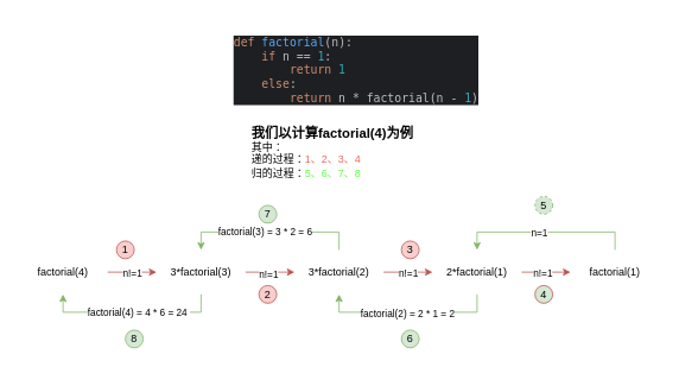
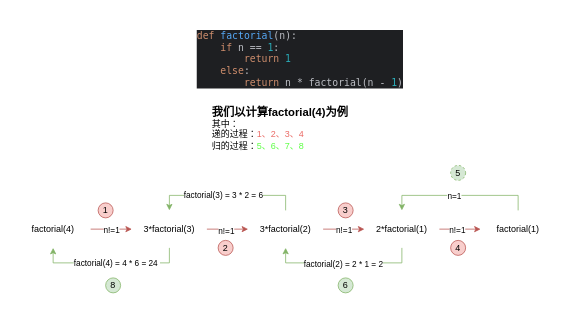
  <mxCell id="0" />
  <mxCell id="1" parent="0" />
  <mxCell id="2" value="&lt;div style=&quot;background-color: rgb(30, 31, 34);&quot;&gt;&lt;pre style=&quot;font-family: &amp;quot;JetBrains Mono&amp;quot;, monospace; font-size: 9.8pt;&quot;&gt;&lt;span style=&quot;color: rgb(207, 142, 109);&quot;&gt;def &lt;/span&gt;&lt;span style=&quot;color: rgb(86, 168, 245);&quot;&gt;factorial&lt;/span&gt;&lt;font color=&quot;#bcbec4&quot;&gt;(n):&lt;br&gt;    &lt;/font&gt;&lt;span style=&quot;color: rgb(207, 142, 109);&quot;&gt;if &lt;/span&gt;&lt;font color=&quot;#bcbec4&quot;&gt;n == &lt;/font&gt;&lt;font color=&quot;#2aacb8&quot;&gt;1&lt;/font&gt;&lt;font color=&quot;#bcbec4&quot;&gt;:&lt;br&gt;        &lt;/font&gt;&lt;span style=&quot;color: rgb(207, 142, 109);&quot;&gt;return &lt;/span&gt;&lt;span style=&quot;color: rgb(42, 172, 184);&quot;&gt;1&lt;br&gt;&lt;/span&gt;&lt;span style=&quot;color: rgb(42, 172, 184);&quot;&gt;    &lt;/span&gt;&lt;span style=&quot;color: rgb(207, 142, 109);&quot;&gt;else&lt;/span&gt;&lt;font color=&quot;#bcbec4&quot;&gt;:&lt;br&gt;        &lt;/font&gt;&lt;span style=&quot;color: rgb(207, 142, 109);&quot;&gt;return &lt;/span&gt;&lt;font color=&quot;#bcbec4&quot;&gt;n * factorial(n - &lt;/font&gt;&lt;span style=&quot;color: rgb(42, 172, 184);&quot;&gt;1&lt;/span&gt;&lt;font color=&quot;#bcbec4&quot;&gt;)&lt;/font&gt;&lt;/pre&gt;&lt;/div&gt;" style="text;whiteSpace=wrap;html=1;" vertex="1" parent="1"><mxGeometry x="260" y="20" width="260" height="130" as="geometry" /></mxCell>
  <mxCell id="3" style="edgeStyle=orthogonalEdgeStyle;rounded=0;orthogonalLoop=1;jettySize=auto;html=1;exitX=1;exitY=0.5;exitDx=0;exitDy=0;fillColor=#f8cecc;strokeColor=#b85450;" edge="1" parent="1" source="5" target="10"><mxGeometry relative="1" as="geometry" /></mxCell>
  <mxCell id="4" value="n!=1" style="edgeLabel;html=1;align=center;verticalAlign=middle;resizable=0;points=[];" vertex="1" connectable="0" parent="3"><mxGeometry x="-0.002" relative="1" as="geometry"><mxPoint as="offset" /></mxGeometry></mxCell>
  <mxCell id="5" value="factorial(4)" style="text;html=1;align=center;verticalAlign=middle;whiteSpace=wrap;rounded=0;" vertex="1" parent="1"><mxGeometry x="20" y="280" width="100" height="50" as="geometry" /></mxCell>
  <mxCell id="6" style="edgeStyle=orthogonalEdgeStyle;rounded=0;orthogonalLoop=1;jettySize=auto;html=1;exitX=1;exitY=0.5;exitDx=0;exitDy=0;fillColor=#f8cecc;strokeColor=#b85450;" edge="1" parent="1" source="10" target="15"><mxGeometry relative="1" as="geometry" /></mxCell>
  <mxCell id="7" value="n!=1" style="edgeLabel;html=1;align=center;verticalAlign=middle;resizable=0;points=[];" vertex="1" connectable="0" parent="6"><mxGeometry x="-0.093" y="-2" relative="1" as="geometry"><mxPoint as="offset" /></mxGeometry></mxCell>
  <mxCell id="8" style="edgeStyle=orthogonalEdgeStyle;rounded=0;orthogonalLoop=1;jettySize=auto;html=1;exitX=0.5;exitY=1;exitDx=0;exitDy=0;entryX=0.5;entryY=1;entryDx=0;entryDy=0;fillColor=#d5e8d4;strokeColor=#82b366;" edge="1" parent="1" source="10" target="5"><mxGeometry relative="1" as="geometry" /></mxCell>
  <mxCell id="9" value="factorial(4) = 4 * 6 = 24&amp;nbsp;" style="edgeLabel;html=1;align=center;verticalAlign=middle;resizable=0;points=[];" vertex="1" connectable="0" parent="8"><mxGeometry x="-0.068" relative="1" as="geometry"><mxPoint as="offset" /></mxGeometry></mxCell>
  <mxCell id="10" value="3*factorial(3)" style="text;html=1;align=center;verticalAlign=middle;whiteSpace=wrap;rounded=0;" vertex="1" parent="1"><mxGeometry x="175" y="280" width="100" height="50" as="geometry" /></mxCell>
  <mxCell id="11" style="edgeStyle=orthogonalEdgeStyle;rounded=0;orthogonalLoop=1;jettySize=auto;html=1;exitX=1;exitY=0.5;exitDx=0;exitDy=0;fillColor=#f8cecc;strokeColor=#b85450;" edge="1" parent="1" source="15" target="20"><mxGeometry relative="1" as="geometry" /></mxCell>
  <mxCell id="12" value="n!=1" style="edgeLabel;html=1;align=center;verticalAlign=middle;resizable=0;points=[];" vertex="1" connectable="0" parent="11"><mxGeometry x="-0.002" y="-1" relative="1" as="geometry"><mxPoint as="offset" /></mxGeometry></mxCell>
  <mxCell id="13" style="edgeStyle=orthogonalEdgeStyle;rounded=0;orthogonalLoop=1;jettySize=auto;html=1;exitX=0.5;exitY=0;exitDx=0;exitDy=0;entryX=0.5;entryY=0;entryDx=0;entryDy=0;fillColor=#d5e8d4;strokeColor=#82b366;" edge="1" parent="1" source="15" target="10"><mxGeometry relative="1" as="geometry" /></mxCell>
  <mxCell id="14" value="factorial(3) = 3 * 2 = 6" style="edgeLabel;html=1;align=center;verticalAlign=middle;resizable=0;points=[];" vertex="1" connectable="0" parent="13"><mxGeometry x="0.146" y="-1" relative="1" as="geometry"><mxPoint x="8" as="offset" /></mxGeometry></mxCell>
  <mxCell id="15" value="3*factorial(2)" style="text;html=1;align=center;verticalAlign=middle;whiteSpace=wrap;rounded=0;" vertex="1" parent="1"><mxGeometry x="330" y="280" width="100" height="50" as="geometry" /></mxCell>
  <mxCell id="16" style="edgeStyle=orthogonalEdgeStyle;rounded=0;orthogonalLoop=1;jettySize=auto;html=1;exitX=1;exitY=0.5;exitDx=0;exitDy=0;fillColor=#f8cecc;strokeColor=#b85450;" edge="1" parent="1" source="20" target="23"><mxGeometry relative="1" as="geometry" /></mxCell>
  <mxCell id="17" value="n!=1" style="edgeLabel;html=1;align=center;verticalAlign=middle;resizable=0;points=[];" vertex="1" connectable="0" parent="16"><mxGeometry x="-0.153" relative="1" as="geometry"><mxPoint as="offset" /></mxGeometry></mxCell>
  <mxCell id="18" style="edgeStyle=orthogonalEdgeStyle;rounded=0;orthogonalLoop=1;jettySize=auto;html=1;exitX=0.5;exitY=1;exitDx=0;exitDy=0;entryX=0.5;entryY=1;entryDx=0;entryDy=0;fillColor=#d5e8d4;strokeColor=#82b366;" edge="1" parent="1" source="20" target="15"><mxGeometry relative="1" as="geometry" /></mxCell>
  <mxCell id="19" value="factorial(2) = 2 * 1 = 2" style="edgeLabel;html=1;align=center;verticalAlign=middle;resizable=0;points=[];" vertex="1" connectable="0" parent="18"><mxGeometry x="0.018" y="1" relative="1" as="geometry"><mxPoint as="offset" /></mxGeometry></mxCell>
  <mxCell id="20" value="2*factorial(1)" style="text;html=1;align=center;verticalAlign=middle;whiteSpace=wrap;rounded=0;" vertex="1" parent="1"><mxGeometry x="485" y="280" width="100" height="50" as="geometry" /></mxCell>
  <mxCell id="21" style="edgeStyle=orthogonalEdgeStyle;rounded=0;orthogonalLoop=1;jettySize=auto;html=1;exitX=0.5;exitY=0;exitDx=0;exitDy=0;entryX=0.5;entryY=0;entryDx=0;entryDy=0;fillColor=#d5e8d4;strokeColor=#82b366;" edge="1" parent="1" source="23" target="20"><mxGeometry relative="1" as="geometry" /></mxCell>
  <mxCell id="22" value="n=1" style="edgeLabel;html=1;align=center;verticalAlign=middle;resizable=0;points=[];" vertex="1" connectable="0" parent="21"><mxGeometry x="0.086" relative="1" as="geometry"><mxPoint as="offset" /></mxGeometry></mxCell>
  <mxCell id="23" value="factorial(1)" style="text;html=1;align=center;verticalAlign=middle;whiteSpace=wrap;rounded=0;" vertex="1" parent="1"><mxGeometry x="640" y="280" width="100" height="50" as="geometry" /></mxCell>
  <mxCell id="24" value="1" style="ellipse;whiteSpace=wrap;html=1;fillColor=#f8cecc;strokeColor=#b85450;" vertex="1" parent="1"><mxGeometry x="130" y="270" width="20" height="20" as="geometry" /></mxCell>
  <mxCell id="25" value="2" style="ellipse;whiteSpace=wrap;html=1;fillColor=#f8cecc;strokeColor=#b85450;" vertex="1" parent="1"><mxGeometry x="290" y="320" width="20" height="20" as="geometry" /></mxCell>
  <mxCell id="26" value="3" style="ellipse;whiteSpace=wrap;html=1;fillColor=#f8cecc;strokeColor=#b85450;" vertex="1" parent="1"><mxGeometry x="450" y="270" width="20" height="20" as="geometry" /></mxCell>
- <mxCell id="27" value="4" style="ellipse;whiteSpace=wrap;html=1;fillColor=#d5e8d4;strokeColor=#b85450;" vertex="1" parent="1"><mxGeometry x="600" y="320" width="20" height="20" as="geometry" /></mxCell>
+ <mxCell id="27" value="4" style="ellipse;whiteSpace=wrap;html=1;fillColor=#f8cecc;strokeColor=#b85450;" vertex="1" parent="1"><mxGeometry x="600" y="320" width="20" height="20" as="geometry" /></mxCell>
  <mxCell id="28" value="5" style="ellipse;whiteSpace=wrap;html=1;fillColor=#d5e8d4;strokeColor=#82b366;dashed=1;" vertex="1" parent="1"><mxGeometry x="600" y="220" width="20" height="20" as="geometry" /></mxCell>
  <mxCell id="29" value="6" style="ellipse;whiteSpace=wrap;html=1;fillColor=#d5e8d4;strokeColor=#82b366;" vertex="1" parent="1"><mxGeometry x="450" y="370" width="20" height="20" as="geometry" /></mxCell>
- <mxCell id="30" value="7" style="ellipse;whiteSpace=wrap;html=1;fillColor=#d5e8d4;strokeColor=#82b366;" vertex="1" parent="1"><mxGeometry x="290" y="230" width="20" height="20" as="geometry" /></mxCell>
  <mxCell id="31" value="8" style="ellipse;whiteSpace=wrap;html=1;fillColor=#d5e8d4;strokeColor=#82b366;" vertex="1" parent="1"><mxGeometry x="140" y="370" width="20" height="20" as="geometry" /></mxCell>
  <mxCell id="32" value="&lt;div&gt;&lt;b&gt;&lt;font style=&quot;font-size: 15px;&quot;&gt;我们以计算factorial(4)为例&lt;/font&gt;&lt;/b&gt;&lt;/div&gt;其中：&lt;div&gt;递的过程：&lt;font color=&quot;#ea6b66&quot;&gt;1、2、3、4&lt;/font&gt;&lt;/div&gt;&lt;div&gt;归的过程：&lt;font color=&quot;#5bff42&quot;&gt;5、6、7、8&lt;/font&gt;&lt;/div&gt;" style="rounded=0;whiteSpace=wrap;html=1;align=left;strokeColor=none;fillColor=none;" vertex="1" parent="1"><mxGeometry x="280" y="140" width="230" height="60" as="geometry" /></mxCell>
